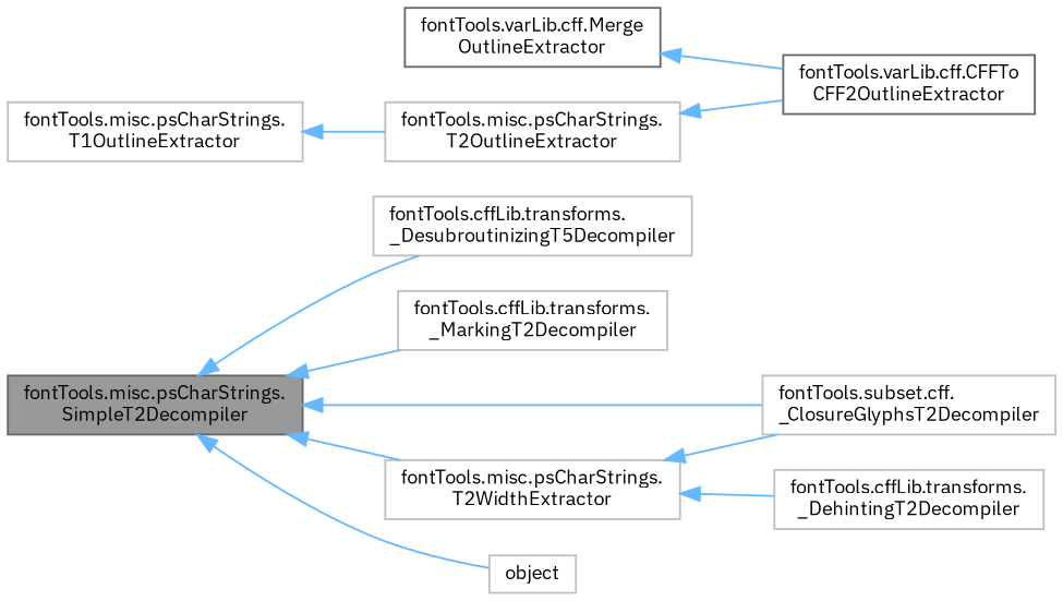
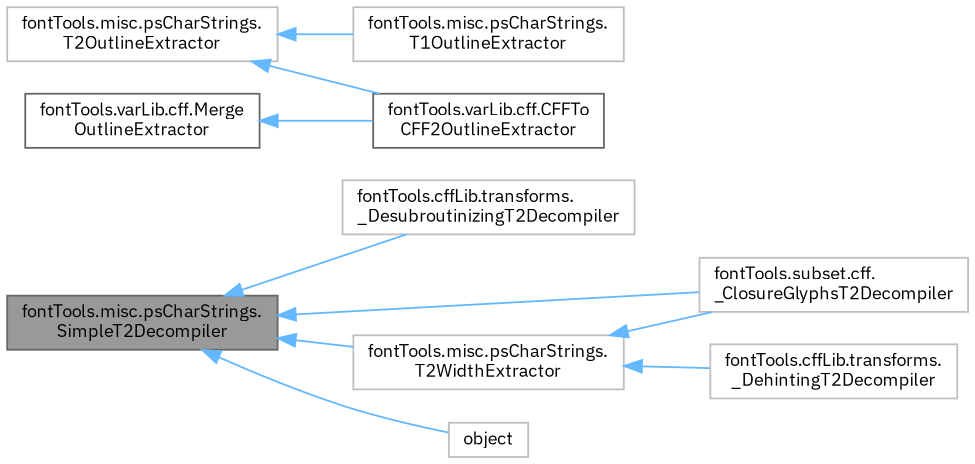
  digraph {
    fontname="IBM Plex Sans"
    rankdir=LR
    node [color=grey75 fillcolor=white fontname="IBM Plex Sans" fontsize=10 shape=box style=filled]
    edge [color=steelblue1 dir=back fontname="IBM Plex Sans" fontsize=10 labelfontname=Helvetica labelfontsize=10 style=solid]
    n1 [color=gray40 fillcolor=grey60 fontcolor=black height=0.2 label="fontTools.misc.psCharStrings.\lSimpleT2Decompiler" width=0.4]
-   n2 [height=0.2 label="fontTools.cffLib.transforms.\l_DesubroutinizingT5Decompiler" width=0.4]
-   n3 [height=0.2 label="fontTools.cffLib.transforms.\l_MarkingT2Decompiler" width=0.4]
+   n2 [height=0.2 label="fontTools.cffLib.transforms.\l_DesubroutinizingT2Decompiler" width=0.4]
    n4 [height=0.2 label="fontTools.misc.psCharStrings.\lT2WidthExtractor" width=0.4]
    n5 [height=0.2 label="fontTools.subset.cff.\l_ClosureGlyphsT2Decompiler" width=0.4]
    n6 [height=0.2 label=object width=0.4]
    n7 [height=0.2 label="fontTools.cffLib.transforms.\l_DehintingT2Decompiler" width=0.4]
    n8 [height=0.2 label="fontTools.misc.psCharStrings.\lT2OutlineExtractor" width=0.4]
    n9 [height=0.2 label="fontTools.misc.psCharStrings.\lT1OutlineExtractor" width=0.4]
    n10 [color=gray40 height=0.2 label="fontTools.varLib.cff.CFFTo\lCFF2OutlineExtractor" width=0.4]
    n11 [color=gray40 height=0.2 label="fontTools.varLib.cff.Merge\lOutlineExtractor" width=0.4]
    n1 -> n2
-   n1 -> n3
    n1 -> n4
    n1 -> n5
    n1 -> n6
    n4 -> n5
    n4 -> n7
-   n9 -> n8
+   n8 -> n9
    n8 -> n10
    n11 -> n10
  }
